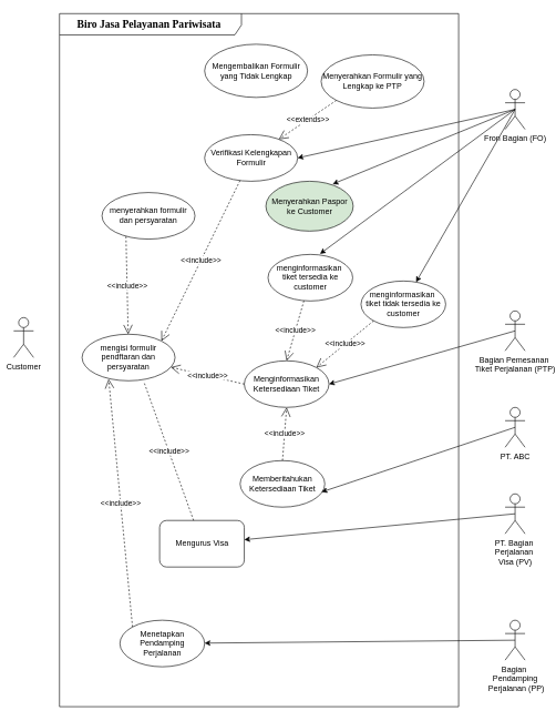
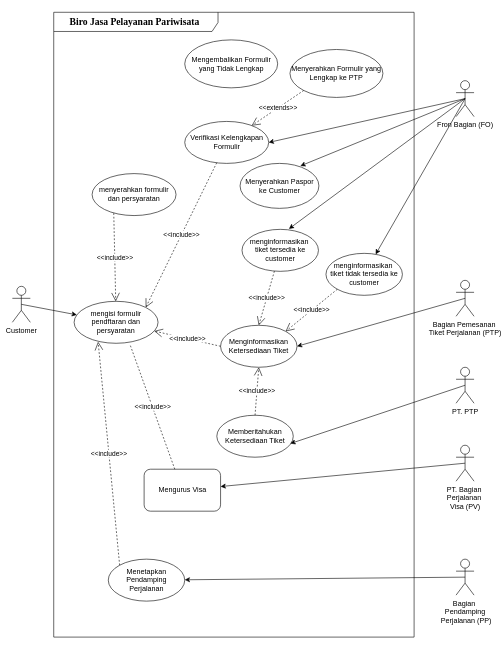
  <mxCell id="0" />
  <mxCell id="1" parent="0" />
  <mxCell id="2" value="Menginformasikan Ketersediaan Tiket" style="ellipse;whiteSpace=wrap;html=1;" vertex="1" parent="1"><mxGeometry x="367.25" y="542" width="127.5" height="70" as="geometry" /></mxCell>
  <mxCell id="3" value="&lt;div title=&quot;Page 2&quot; class=&quot;page&quot;&gt;&lt;div title=&quot;Page 2&quot; class=&quot;page&quot;&gt;&lt;div class=&quot;layoutArea&quot;&gt;&lt;div class=&quot;column&quot;&gt;&lt;p&gt;&lt;span style=&quot;font-size: 12pt; font-family: BookAntiqua; font-weight: 700;&quot;&gt;Biro Jasa Pelayanan Pariwisata&amp;nbsp;&lt;/span&gt;&lt;/p&gt;&lt;/div&gt;&lt;/div&gt;&lt;/div&gt;&#09;&#09;&lt;/div&gt;" style="shape=umlFrame;whiteSpace=wrap;html=1;pointerEvents=0;width=274;height=32;" vertex="1" parent="1"><mxGeometry x="89" y="20" width="601" height="1042" as="geometry" /></mxCell>
+ <mxCell id="4" style="rounded=0;orthogonalLoop=1;jettySize=auto;html=1;exitX=0.5;exitY=0.5;exitDx=0;exitDy=0;exitPerimeter=0;" edge="1" parent="1" source="5" target="10"><mxGeometry relative="1" as="geometry" /></mxCell>
  <mxCell id="5" value="Customer" style="shape=umlActor;verticalLabelPosition=bottom;verticalAlign=top;html=1;" vertex="1" parent="1"><mxGeometry x="20" y="477" width="30" height="60" as="geometry" /></mxCell>
  <mxCell id="6" style="rounded=0;orthogonalLoop=1;jettySize=auto;html=1;exitX=0.5;exitY=0.5;exitDx=0;exitDy=0;exitPerimeter=0;entryX=1;entryY=0.5;entryDx=0;entryDy=0;" edge="1" parent="1" source="9" target="12"><mxGeometry relative="1" as="geometry" /></mxCell>
  <mxCell id="7" style="rounded=0;orthogonalLoop=1;jettySize=auto;html=1;exitX=0.5;exitY=0.5;exitDx=0;exitDy=0;exitPerimeter=0;entryX=0.614;entryY=-0.012;entryDx=0;entryDy=0;entryPerimeter=0;" edge="1" parent="1" source="9" target="34"><mxGeometry relative="1" as="geometry" /></mxCell>
  <mxCell id="8" style="rounded=0;orthogonalLoop=1;jettySize=auto;html=1;exitX=0.5;exitY=0.5;exitDx=0;exitDy=0;exitPerimeter=0;" edge="1" parent="1" source="9" target="35"><mxGeometry relative="1" as="geometry" /></mxCell>
  <mxCell id="9" value="Fron Bagian (FO)" style="shape=umlActor;verticalLabelPosition=bottom;verticalAlign=top;html=1;" vertex="1" parent="1"><mxGeometry x="760" y="134" width="30" height="60" as="geometry" /></mxCell>
  <mxCell id="10" value="mengisi formulir pendftaran dan persyaratan" style="ellipse;whiteSpace=wrap;html=1;" vertex="1" parent="1"><mxGeometry x="123" y="502" width="140" height="70" as="geometry" /></mxCell>
  <mxCell id="11" value="menyerahkan formulir dan persyaratan" style="ellipse;whiteSpace=wrap;html=1;" vertex="1" parent="1"><mxGeometry x="153" y="289" width="140" height="70" as="geometry" /></mxCell>
  <mxCell id="12" value="Verifikasi Kelengkapan Formulir" style="ellipse;whiteSpace=wrap;html=1;" vertex="1" parent="1"><mxGeometry x="307.5" y="202" width="140" height="70" as="geometry" /></mxCell>
  <mxCell id="13" value="Mengembalikan Formulir yang Tidak Lengkap" style="ellipse;whiteSpace=wrap;html=1;" vertex="1" parent="1"><mxGeometry x="307.5" y="66" width="155" height="80" as="geometry" /></mxCell>
  <mxCell id="14" value="Menyerahkan Formulir yang Lengkap ke PTP" style="ellipse;whiteSpace=wrap;html=1;" vertex="1" parent="1"><mxGeometry x="483" y="82" width="155" height="80" as="geometry" /></mxCell>
  <mxCell id="15" value="&amp;lt;&amp;lt;include&amp;gt;&amp;gt;" style="endArrow=open;endSize=12;dashed=1;html=1;rounded=0;exitX=0.258;exitY=0.943;exitDx=0;exitDy=0;exitPerimeter=0;" edge="1" parent="1" source="11" target="10"><mxGeometry width="160" relative="1" as="geometry"><mxPoint x="350" y="404" as="sourcePoint" /><mxPoint x="510" y="404" as="targetPoint" /></mxGeometry></mxCell>
  <mxCell id="16" value="&amp;lt;&amp;lt;include&amp;gt;&amp;gt;" style="endArrow=open;endSize=12;dashed=1;html=1;rounded=0;entryX=1;entryY=0;entryDx=0;entryDy=0;" edge="1" parent="1" source="12" target="10"><mxGeometry width="160" relative="1" as="geometry"><mxPoint x="240" y="284" as="sourcePoint" /><mxPoint x="240" y="214" as="targetPoint" /></mxGeometry></mxCell>
  <mxCell id="17" value="&amp;lt;&amp;lt;extends&amp;gt;&amp;gt;" style="endArrow=open;endSize=12;dashed=1;html=1;rounded=0;exitX=0;exitY=1;exitDx=0;exitDy=0;" edge="1" parent="1" source="14" target="12"><mxGeometry width="160" relative="1" as="geometry"><mxPoint x="450" y="142" as="sourcePoint" /><mxPoint x="430" y="204" as="targetPoint" /><Array as="points" /></mxGeometry></mxCell>
  <mxCell id="18" style="rounded=0;orthogonalLoop=1;jettySize=auto;html=1;exitX=0.5;exitY=0.5;exitDx=0;exitDy=0;exitPerimeter=0;entryX=1;entryY=0.5;entryDx=0;entryDy=0;" edge="1" parent="1" source="19" target="2"><mxGeometry relative="1" as="geometry" /></mxCell>
  <mxCell id="19" value="Bagian Pemesanan&amp;nbsp;&lt;div&gt;Tiket Perjalanan (PTP)&lt;/div&gt;" style="shape=umlActor;verticalLabelPosition=bottom;verticalAlign=top;html=1;" vertex="1" parent="1"><mxGeometry x="760" y="467" width="30" height="60" as="geometry" /></mxCell>
  <mxCell id="20" value="&amp;lt;&amp;lt;include&amp;gt;&amp;gt;" style="endArrow=open;endSize=12;dashed=1;html=1;rounded=0;exitX=0;exitY=0.5;exitDx=0;exitDy=0;" edge="1" parent="1" source="2" target="10"><mxGeometry width="160" relative="1" as="geometry"><mxPoint x="228" y="274" as="sourcePoint" /><mxPoint x="228" y="204" as="targetPoint" /></mxGeometry></mxCell>
  <mxCell id="21" value="Memberitahukan Ketersediaan Tiket" style="ellipse;whiteSpace=wrap;html=1;" vertex="1" parent="1"><mxGeometry x="361" y="692" width="127.5" height="70" as="geometry" /></mxCell>
- <mxCell id="22" value="PT. ABC" style="shape=umlActor;verticalLabelPosition=bottom;verticalAlign=top;html=1;" vertex="1" parent="1"><mxGeometry x="760" y="612" width="30" height="60" as="geometry" /></mxCell>
+ <mxCell id="22" value="PT. PTP" style="shape=umlActor;verticalLabelPosition=bottom;verticalAlign=top;html=1;" vertex="1" parent="1"><mxGeometry x="760" y="612" width="30" height="60" as="geometry" /></mxCell>
  <mxCell id="23" style="rounded=0;orthogonalLoop=1;jettySize=auto;html=1;exitX=0.5;exitY=0.5;exitDx=0;exitDy=0;exitPerimeter=0;entryX=0.962;entryY=0.674;entryDx=0;entryDy=0;entryPerimeter=0;" edge="1" parent="1" source="22" target="21"><mxGeometry relative="1" as="geometry" /></mxCell>
  <mxCell id="24" style="rounded=0;orthogonalLoop=1;jettySize=auto;html=1;exitX=0.5;exitY=0.5;exitDx=0;exitDy=0;exitPerimeter=0;" edge="1" parent="1" source="25" target="27"><mxGeometry relative="1" as="geometry" /></mxCell>
  <mxCell id="25" value="PT. Bagian&amp;nbsp;&lt;div&gt;Perjalanan&amp;nbsp;&lt;/div&gt;&lt;div&gt;Visa (PV)&lt;/div&gt;" style="shape=umlActor;verticalLabelPosition=bottom;verticalAlign=top;html=1;" vertex="1" parent="1"><mxGeometry x="760" y="742" width="30" height="60" as="geometry" /></mxCell>
  <mxCell id="26" value="&amp;lt;&amp;lt;include&amp;gt;&amp;gt;" style="endArrow=open;endSize=12;dashed=1;html=1;rounded=0;entryX=0.5;entryY=1;entryDx=0;entryDy=0;exitX=0.5;exitY=0;exitDx=0;exitDy=0;" edge="1" parent="1" source="21" target="2"><mxGeometry width="160" relative="1" as="geometry"><mxPoint x="372" y="243" as="sourcePoint" /><mxPoint x="275" y="251" as="targetPoint" /></mxGeometry></mxCell>
  <mxCell id="27" value="Mengurus Visa" style="whiteSpace=wrap;html=1;rounded=1;" vertex="1" parent="1"><mxGeometry x="239.75" y="782" width="127.5" height="70" as="geometry" /></mxCell>
  <mxCell id="28" value="Menetapkan Pendamping Perjalanan" style="ellipse;whiteSpace=wrap;html=1;" vertex="1" parent="1"><mxGeometry x="180" y="932" width="127.5" height="70" as="geometry" /></mxCell>
  <mxCell id="29" style="rounded=0;orthogonalLoop=1;jettySize=auto;html=1;exitX=0.5;exitY=0.5;exitDx=0;exitDy=0;exitPerimeter=0;" edge="1" parent="1" source="30" target="28"><mxGeometry relative="1" as="geometry" /></mxCell>
  <mxCell id="30" value="Bagian&amp;nbsp;&lt;div&gt;Pendamping&lt;div&gt;&amp;nbsp;Perjalanan (PP)&lt;/div&gt;&lt;/div&gt;" style="shape=umlActor;verticalLabelPosition=bottom;verticalAlign=top;html=1;" vertex="1" parent="1"><mxGeometry x="760" y="932" width="30" height="60" as="geometry" /></mxCell>
- <mxCell id="31" value="Menyerahkan Paspor ke Customer" style="ellipse;whiteSpace=wrap;html=1;fillColor=#d5e8d4;" vertex="1" parent="1"><mxGeometry x="399.75" y="272" width="131.5" height="75" as="geometry" /></mxCell>
+ <mxCell id="31" value="Menyerahkan Paspor ke Customer" style="ellipse;whiteSpace=wrap;html=1;" vertex="1" parent="1"><mxGeometry x="399.75" y="272" width="131.5" height="75" as="geometry" /></mxCell>
  <mxCell id="32" style="rounded=0;orthogonalLoop=1;jettySize=auto;html=1;exitX=0.5;exitY=0.5;exitDx=0;exitDy=0;exitPerimeter=0;entryX=0.765;entryY=0.056;entryDx=0;entryDy=0;entryPerimeter=0;" edge="1" parent="1" source="9" target="31"><mxGeometry relative="1" as="geometry" /></mxCell>
  <mxCell id="33" value="&amp;lt;&amp;lt;include&amp;gt;&amp;gt;" style="endArrow=none;endSize=12;dashed=1;html=1;rounded=0;entryX=0.667;entryY=1.036;entryDx=0;entryDy=0;entryPerimeter=0;" edge="1" parent="1" source="27" target="10"><mxGeometry width="160" relative="1" as="geometry"><mxPoint x="286" y="455" as="sourcePoint" /><mxPoint x="222" y="273" as="targetPoint" /></mxGeometry></mxCell>
  <mxCell id="34" value="menginformasikan&amp;nbsp;&lt;br&gt;tiket tersedia ke customer" style="ellipse;whiteSpace=wrap;html=1;" vertex="1" parent="1"><mxGeometry x="403" y="382" width="127.5" height="70" as="geometry" /></mxCell>
  <mxCell id="35" value="menginformasikan&amp;nbsp;&lt;br&gt;tiket tidak tersedia ke customer" style="ellipse;whiteSpace=wrap;html=1;" vertex="1" parent="1"><mxGeometry x="543" y="422" width="127.5" height="70" as="geometry" /></mxCell>
  <mxCell id="36" value="&amp;lt;&amp;lt;include&amp;gt;&amp;gt;" style="endArrow=open;endSize=12;dashed=1;html=1;rounded=0;entryX=0.5;entryY=0;entryDx=0;entryDy=0;" edge="1" parent="1" source="34" target="2"><mxGeometry width="160" relative="1" as="geometry"><mxPoint x="377" y="587" as="sourcePoint" /><mxPoint x="267" y="562" as="targetPoint" /></mxGeometry></mxCell>
  <mxCell id="37" value="&amp;lt;&amp;lt;include&amp;gt;&amp;gt;" style="endArrow=open;endSize=12;dashed=1;html=1;rounded=0;entryX=1;entryY=0;entryDx=0;entryDy=0;exitX=0;exitY=1;exitDx=0;exitDy=0;" edge="1" parent="1" source="35" target="2"><mxGeometry width="160" relative="1" as="geometry"><mxPoint x="467" y="462" as="sourcePoint" /><mxPoint x="441" y="552" as="targetPoint" /></mxGeometry></mxCell>
  <mxCell id="38" value="&amp;lt;&amp;lt;include&amp;gt;&amp;gt;" style="endArrow=open;endSize=12;dashed=1;html=1;rounded=0;entryX=0.286;entryY=0.964;entryDx=0;entryDy=0;entryPerimeter=0;exitX=0;exitY=0;exitDx=0;exitDy=0;" edge="1" parent="1" source="28" target="10"><mxGeometry width="160" relative="1" as="geometry"><mxPoint x="301" y="793" as="sourcePoint" /><mxPoint x="226" y="585" as="targetPoint" /></mxGeometry></mxCell>
